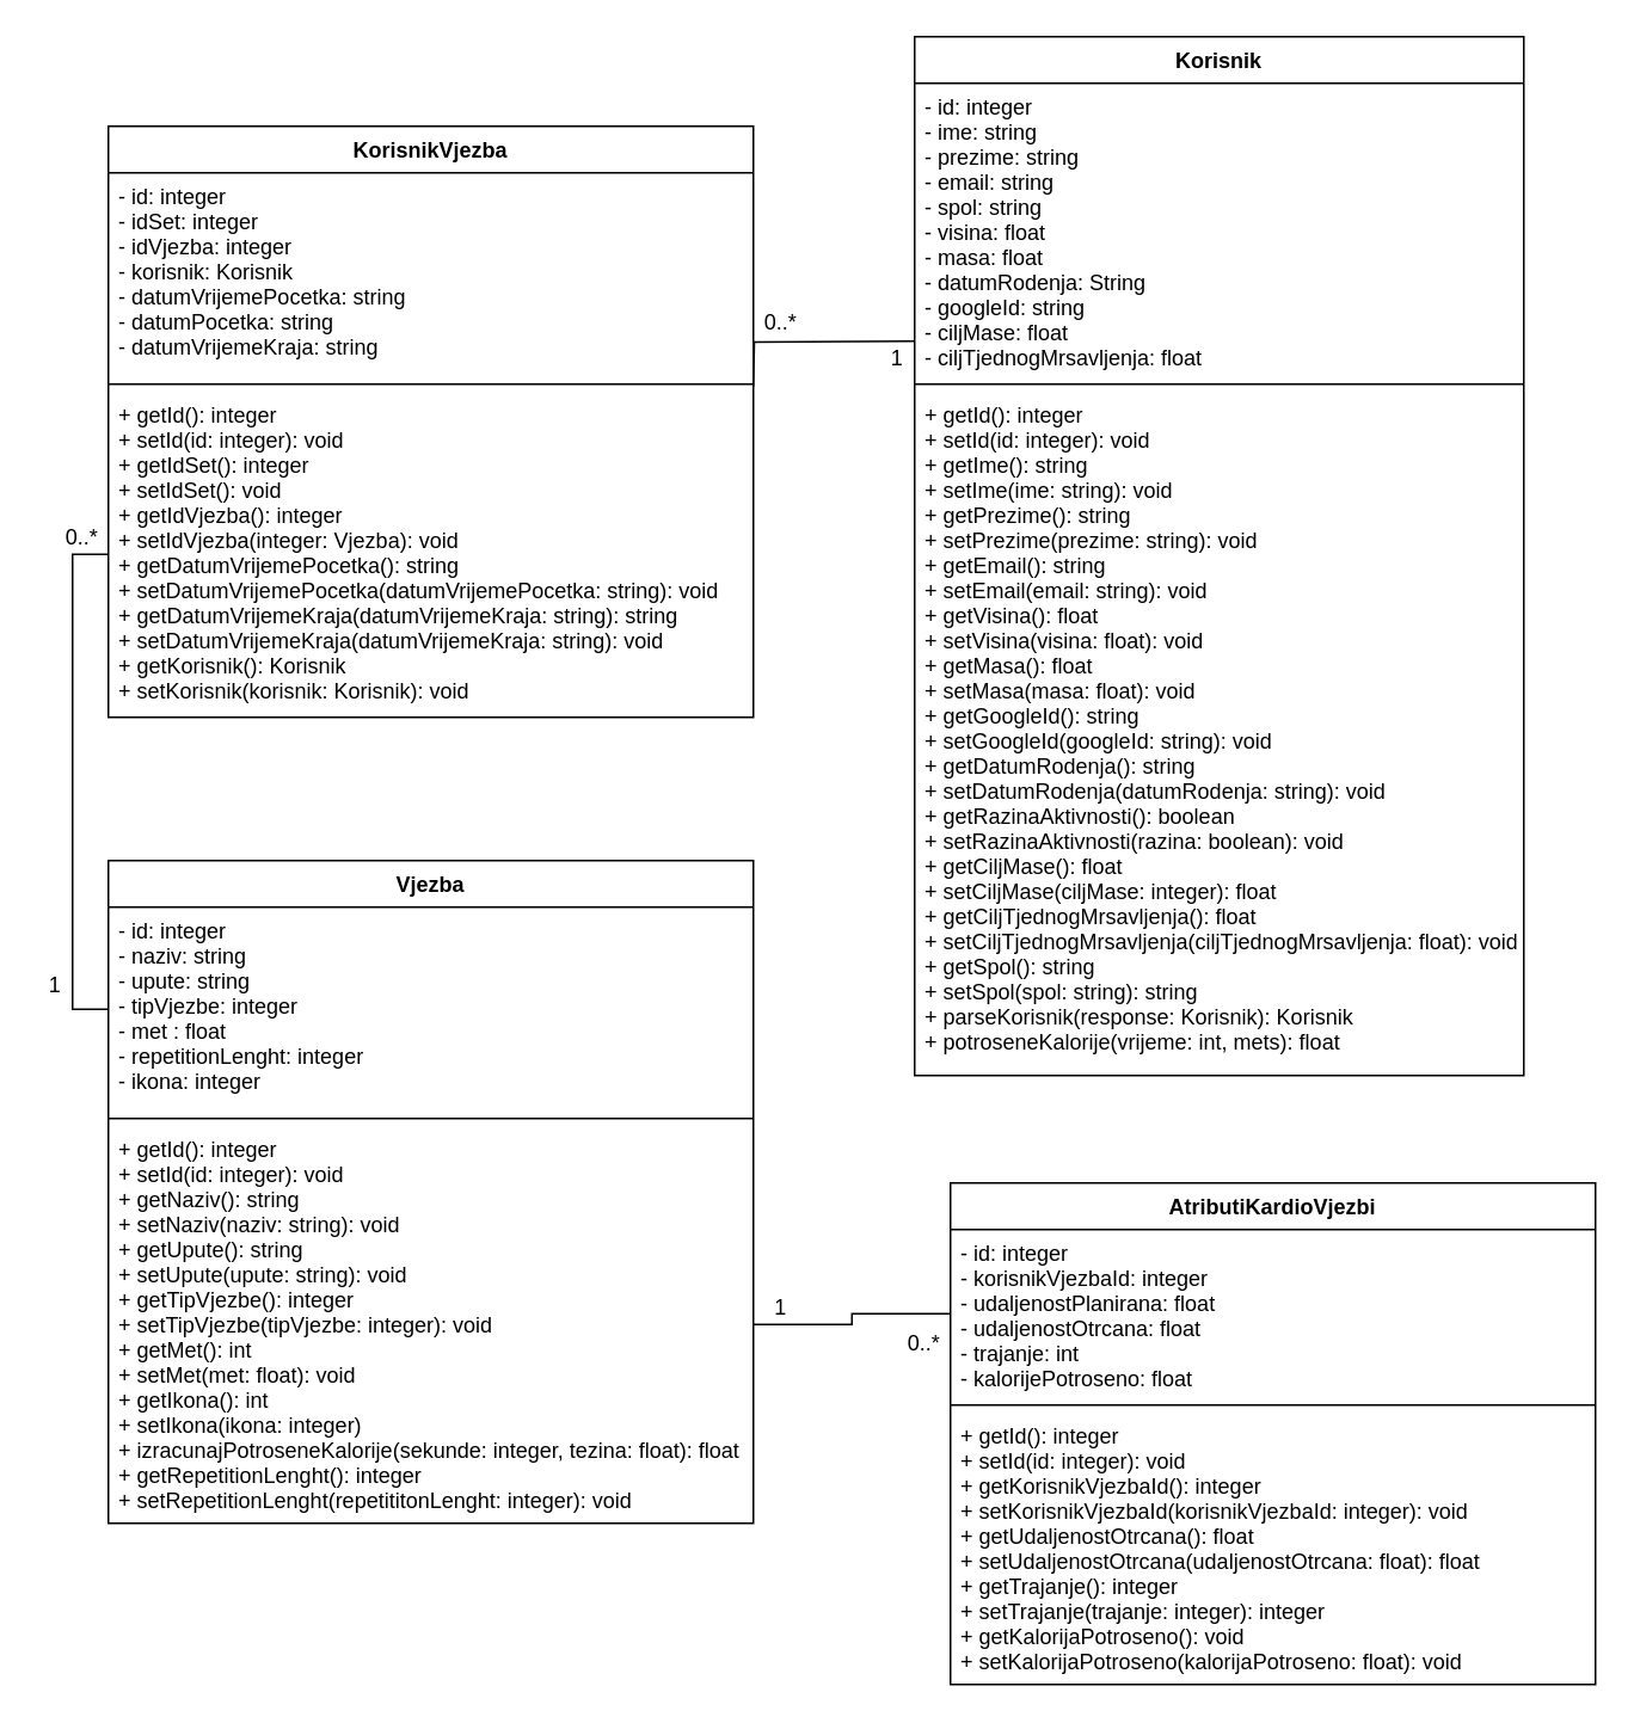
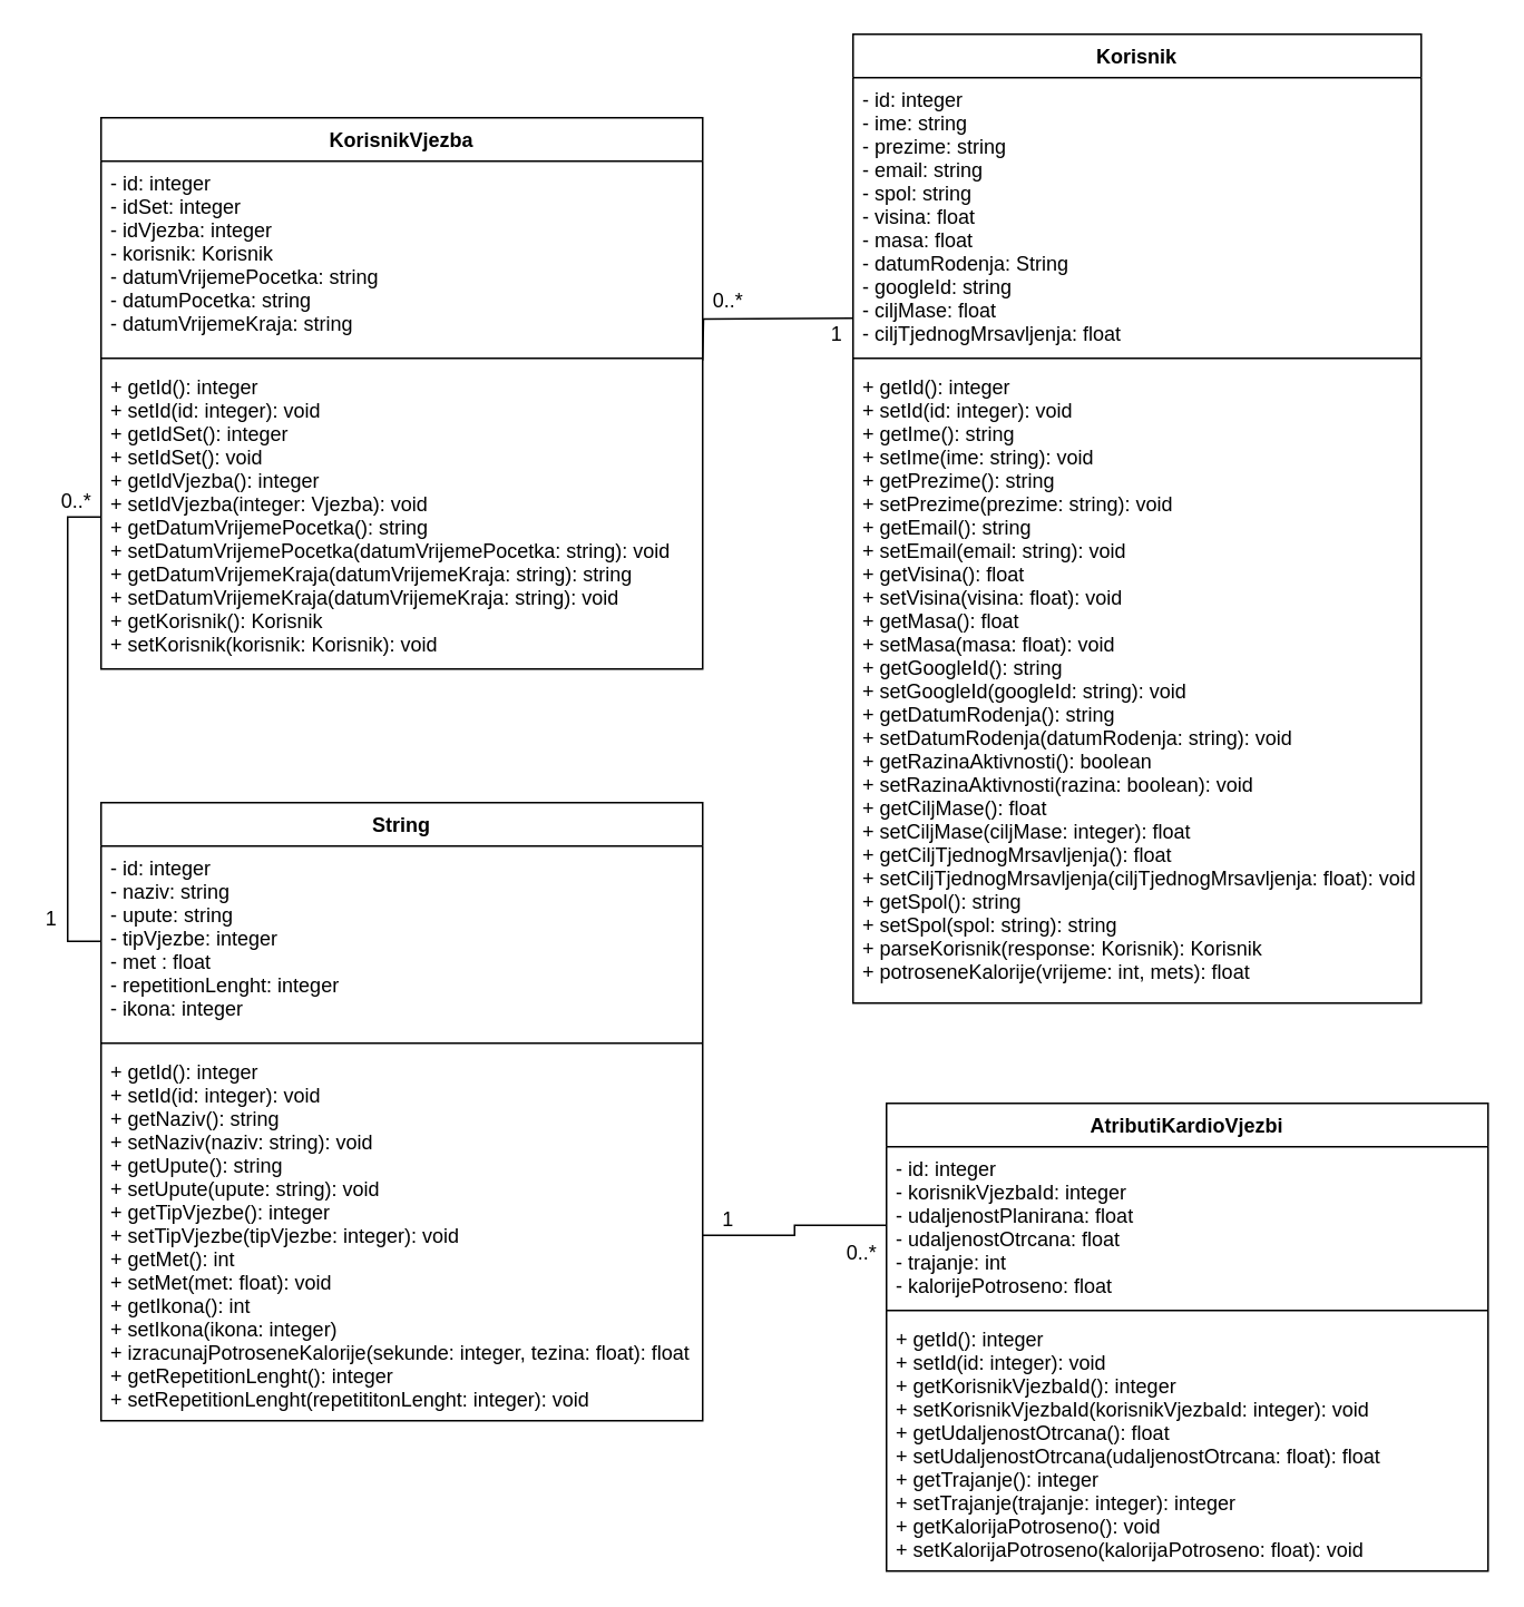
  <mxCell id="0" />
  <mxCell id="1" parent="0" />
  <mxCell id="2" value="Korisnik" style="swimlane;fontStyle=1;align=center;verticalAlign=top;childLayout=stackLayout;horizontal=1;startSize=26;horizontalStack=0;resizeParent=1;resizeParentMax=0;resizeLast=0;collapsible=1;marginBottom=0;" vertex="1" parent="1"><mxGeometry x="510" y="20" width="340" height="580" as="geometry" /></mxCell>
  <mxCell id="3" value="- id: integer&#10;- ime: string&#10;- prezime: string&#10;- email: string&#10;- spol: string&#10;- visina: float&#10;- masa: float&#10;- datumRodenja: String&#10;- googleId: string&#10;- ciljMase: float&#10;- ciljTjednogMrsavljenja: float" style="text;strokeColor=none;fillColor=none;align=left;verticalAlign=top;spacingLeft=4;spacingRight=4;overflow=hidden;rotatable=0;points=[[0,0.5],[1,0.5]];portConstraint=eastwest;" vertex="1" parent="2"><mxGeometry y="26" width="340" height="164" as="geometry" /></mxCell>
  <mxCell id="4" value="" style="line;strokeWidth=1;fillColor=none;align=left;verticalAlign=middle;spacingTop=-1;spacingLeft=3;spacingRight=3;rotatable=0;labelPosition=right;points=[];portConstraint=eastwest;" vertex="1" parent="2"><mxGeometry y="190" width="340" height="8" as="geometry" /></mxCell>
  <mxCell id="5" value="+ getId(): integer&#10;+ setId(id: integer): void&#10;+ getIme(): string&#10;+ setIme(ime: string): void&#10;+ getPrezime(): string&#10;+ setPrezime(prezime: string): void&#10;+ getEmail(): string&#10;+ setEmail(email: string): void&#10;+ getVisina(): float&#10;+ setVisina(visina: float): void&#10;+ getMasa(): float&#10;+ setMasa(masa: float): void&#10;+ getGoogleId(): string&#10;+ setGoogleId(googleId: string): void&#10;+ getDatumRodenja(): string&#10;+ setDatumRodenja(datumRodenja: string): void&#10;+ getRazinaAktivnosti(): boolean&#10;+ setRazinaAktivnosti(razina: boolean): void&#10;+ getCiljMase(): float&#10;+ setCiljMase(ciljMase: integer): float&#10;+ getCiljTjednogMrsavljenja(): float&#10;+ setCiljTjednogMrsavljenja(ciljTjednogMrsavljenja: float): void&#10;+ getSpol(): string&#10;+ setSpol(spol: string): string&#10;+ parseKorisnik(response: Korisnik): Korisnik&#10;+ potroseneKalorije(vrijeme: int, mets): float" style="text;strokeColor=none;fillColor=none;align=left;verticalAlign=top;spacingLeft=4;spacingRight=4;overflow=hidden;rotatable=0;points=[[0,0.5],[1,0.5]];portConstraint=eastwest;" vertex="1" parent="2"><mxGeometry y="198" width="340" height="382" as="geometry" /></mxCell>
  <mxCell id="6" value="KorisnikVjezba" style="swimlane;fontStyle=1;align=center;verticalAlign=top;childLayout=stackLayout;horizontal=1;startSize=26;horizontalStack=0;resizeParent=1;resizeParentMax=0;resizeLast=0;collapsible=1;marginBottom=0;" vertex="1" parent="1"><mxGeometry x="60" y="70" width="360" height="330" as="geometry" /></mxCell>
  <mxCell id="7" value="- id: integer&#10;- idSet: integer&#10;- idVjezba: integer&#10;- korisnik: Korisnik&#10;- datumVrijemePocetka: string&#10;- datumPocetka: string&#10;- datumVrijemeKraja: string" style="text;strokeColor=none;fillColor=none;align=left;verticalAlign=top;spacingLeft=4;spacingRight=4;overflow=hidden;rotatable=0;points=[[0,0.5],[1,0.5]];portConstraint=eastwest;" vertex="1" parent="6"><mxGeometry y="26" width="360" height="114" as="geometry" /></mxCell>
  <mxCell id="8" value="" style="line;strokeWidth=1;fillColor=none;align=left;verticalAlign=middle;spacingTop=-1;spacingLeft=3;spacingRight=3;rotatable=0;labelPosition=right;points=[];portConstraint=eastwest;" vertex="1" parent="6"><mxGeometry y="140" width="360" height="8" as="geometry" /></mxCell>
  <mxCell id="9" value="+ getId(): integer&#10;+ setId(id: integer): void&#10;+ getIdSet(): integer&#10;+ setIdSet(): void&#10;+ getIdVjezba(): integer&#10;+ setIdVjezba(integer: Vjezba): void&#10;+ getDatumVrijemePocetka(): string&#10;+ setDatumVrijemePocetka(datumVrijemePocetka: string): void&#10;+ getDatumVrijemeKraja(datumVrijemeKraja: string): string&#10;+ setDatumVrijemeKraja(datumVrijemeKraja: string): void&#10;+ getKorisnik(): Korisnik&#10;+ setKorisnik(korisnik: Korisnik): void&#10;&#10;" style="text;strokeColor=none;fillColor=none;align=left;verticalAlign=top;spacingLeft=4;spacingRight=4;overflow=hidden;rotatable=0;points=[[0,0.5],[1,0.5]];portConstraint=eastwest;" vertex="1" parent="6"><mxGeometry y="148" width="360" height="182" as="geometry" /></mxCell>
- <mxCell id="10" value="Vjezba" style="swimlane;fontStyle=1;align=center;verticalAlign=top;childLayout=stackLayout;horizontal=1;startSize=26;horizontalStack=0;resizeParent=1;resizeParentMax=0;resizeLast=0;collapsible=1;marginBottom=0;" vertex="1" parent="1"><mxGeometry x="60" y="480" width="360" height="370" as="geometry" /></mxCell>
+ <mxCell id="10" value="String" style="swimlane;fontStyle=1;align=center;verticalAlign=top;childLayout=stackLayout;horizontal=1;startSize=26;horizontalStack=0;resizeParent=1;resizeParentMax=0;resizeLast=0;collapsible=1;marginBottom=0;" vertex="1" parent="1"><mxGeometry x="60" y="480" width="360" height="370" as="geometry" /></mxCell>
  <mxCell id="11" value="- id: integer&#10;- naziv: string&#10;- upute: string&#10;- tipVjezbe: integer&#10;- met : float&#10;- repetitionLenght: integer&#10;- ikona: integer&#10;" style="text;strokeColor=none;fillColor=none;align=left;verticalAlign=top;spacingLeft=4;spacingRight=4;overflow=hidden;rotatable=0;points=[[0,0.5],[1,0.5]];portConstraint=eastwest;" vertex="1" parent="10"><mxGeometry y="26" width="360" height="114" as="geometry" /></mxCell>
  <mxCell id="12" value="" style="line;strokeWidth=1;fillColor=none;align=left;verticalAlign=middle;spacingTop=-1;spacingLeft=3;spacingRight=3;rotatable=0;labelPosition=right;points=[];portConstraint=eastwest;" vertex="1" parent="10"><mxGeometry y="140" width="360" height="8" as="geometry" /></mxCell>
  <mxCell id="13" value="+ getId(): integer&#10;+ setId(id: integer): void&#10;+ getNaziv(): string&#10;+ setNaziv(naziv: string): void&#10;+ getUpute(): string&#10;+ setUpute(upute: string): void&#10;+ getTipVjezbe(): integer&#10;+ setTipVjezbe(tipVjezbe: integer): void&#10;+ getMet(): int&#10;+ setMet(met: float): void&#10;+ getIkona(): int&#10;+ setIkona(ikona: integer)&#10;+ izracunajPotroseneKalorije(sekunde: integer, tezina: float): float&#10;+ getRepetitionLenght(): integer&#10;+ setRepetitionLenght(repetititonLenght: integer): void" style="text;strokeColor=none;fillColor=none;align=left;verticalAlign=top;spacingLeft=4;spacingRight=4;overflow=hidden;rotatable=0;points=[[0,0.5],[1,0.5]];portConstraint=eastwest;" vertex="1" parent="10"><mxGeometry y="148" width="360" height="222" as="geometry" /></mxCell>
  <mxCell id="14" value="AtributiKardioVjezbi" style="swimlane;fontStyle=1;align=center;verticalAlign=top;childLayout=stackLayout;horizontal=1;startSize=26;horizontalStack=0;resizeParent=1;resizeParentMax=0;resizeLast=0;collapsible=1;marginBottom=0;" vertex="1" parent="1"><mxGeometry x="530" y="660" width="360" height="280" as="geometry" /></mxCell>
  <mxCell id="15" value="- id: integer&#10;- korisnikVjezbaId: integer&#10;- udaljenostPlanirana: float&#10;- udaljenostOtrcana: float&#10;- trajanje: int&#10;- kalorijePotroseno: float" style="text;strokeColor=none;fillColor=none;align=left;verticalAlign=top;spacingLeft=4;spacingRight=4;overflow=hidden;rotatable=0;points=[[0,0.5],[1,0.5]];portConstraint=eastwest;" vertex="1" parent="14"><mxGeometry y="26" width="360" height="94" as="geometry" /></mxCell>
  <mxCell id="16" value="" style="line;strokeWidth=1;fillColor=none;align=left;verticalAlign=middle;spacingTop=-1;spacingLeft=3;spacingRight=3;rotatable=0;labelPosition=right;points=[];portConstraint=eastwest;" vertex="1" parent="14"><mxGeometry y="120" width="360" height="8" as="geometry" /></mxCell>
  <mxCell id="17" value="+ getId(): integer&#10;+ setId(id: integer): void&#10;+ getKorisnikVjezbaId(): integer&#10;+ setKorisnikVjezbaId(korisnikVjezbaId: integer): void&#10;+ getUdaljenostOtrcana(): float&#10;+ setUdaljenostOtrcana(udaljenostOtrcana: float): float&#10;+ getTrajanje(): integer&#10;+ setTrajanje(trajanje: integer): integer&#10;+ getKalorijaPotroseno(): void&#10;+ setKalorijaPotroseno(kalorijaPotroseno: float): void" style="text;strokeColor=none;fillColor=none;align=left;verticalAlign=top;spacingLeft=4;spacingRight=4;overflow=hidden;rotatable=0;points=[[0,0.5],[1,0.5]];portConstraint=eastwest;" vertex="1" parent="14"><mxGeometry y="128" width="360" height="152" as="geometry" /></mxCell>
  <mxCell id="18" style="edgeStyle=orthogonalEdgeStyle;rounded=0;orthogonalLoop=1;jettySize=auto;html=1;endArrow=none;endFill=0;exitX=0;exitY=0.5;exitDx=0;exitDy=0;" edge="1" parent="1"><mxGeometry relative="1" as="geometry"><mxPoint x="510" y="190" as="sourcePoint" /><mxPoint x="420" y="215.333" as="targetPoint" /></mxGeometry></mxCell>
  <mxCell id="19" value="1" style="text;html=1;align=center;verticalAlign=middle;resizable=0;points=[];autosize=1;" vertex="1" parent="1"><mxGeometry x="490" y="190" width="20" height="20" as="geometry" /></mxCell>
  <mxCell id="20" value="0..*" style="text;html=1;align=center;verticalAlign=middle;resizable=0;points=[];autosize=1;" vertex="1" parent="1"><mxGeometry x="420" y="170" width="30" height="20" as="geometry" /></mxCell>
  <mxCell id="21" style="edgeStyle=orthogonalEdgeStyle;rounded=0;orthogonalLoop=1;jettySize=auto;html=1;endArrow=none;endFill=0;exitX=0;exitY=0.5;exitDx=0;exitDy=0;entryX=0;entryY=0.5;entryDx=0;entryDy=0;" edge="1" parent="1" source="9" target="11"><mxGeometry relative="1" as="geometry"><mxPoint x="420" y="430.14" as="sourcePoint" /><mxPoint x="330" y="455.473" as="targetPoint" /></mxGeometry></mxCell>
  <mxCell id="22" value="1" style="text;html=1;align=center;verticalAlign=middle;resizable=0;points=[];autosize=1;" vertex="1" parent="1"><mxGeometry x="20" y="540" width="20" height="20" as="geometry" /></mxCell>
  <mxCell id="23" value="0..*" style="text;html=1;align=center;verticalAlign=middle;resizable=0;points=[];autosize=1;" vertex="1" parent="1"><mxGeometry x="30" y="290" width="30" height="20" as="geometry" /></mxCell>
  <mxCell id="24" style="edgeStyle=orthogonalEdgeStyle;rounded=0;orthogonalLoop=1;jettySize=auto;html=1;endArrow=none;endFill=0;exitX=0;exitY=0.5;exitDx=0;exitDy=0;" edge="1" parent="1" source="15" target="13"><mxGeometry relative="1" as="geometry"><mxPoint x="530" y="630" as="sourcePoint" /><mxPoint x="440" y="655.333" as="targetPoint" /></mxGeometry></mxCell>
  <mxCell id="25" value="1" style="text;html=1;align=center;verticalAlign=middle;resizable=0;points=[];autosize=1;" vertex="1" parent="1"><mxGeometry x="425" y="720" width="20" height="20" as="geometry" /></mxCell>
  <mxCell id="26" value="0..*" style="text;html=1;align=center;verticalAlign=middle;resizable=0;points=[];autosize=1;" vertex="1" parent="1"><mxGeometry x="500" y="740" width="30" height="20" as="geometry" /></mxCell>
